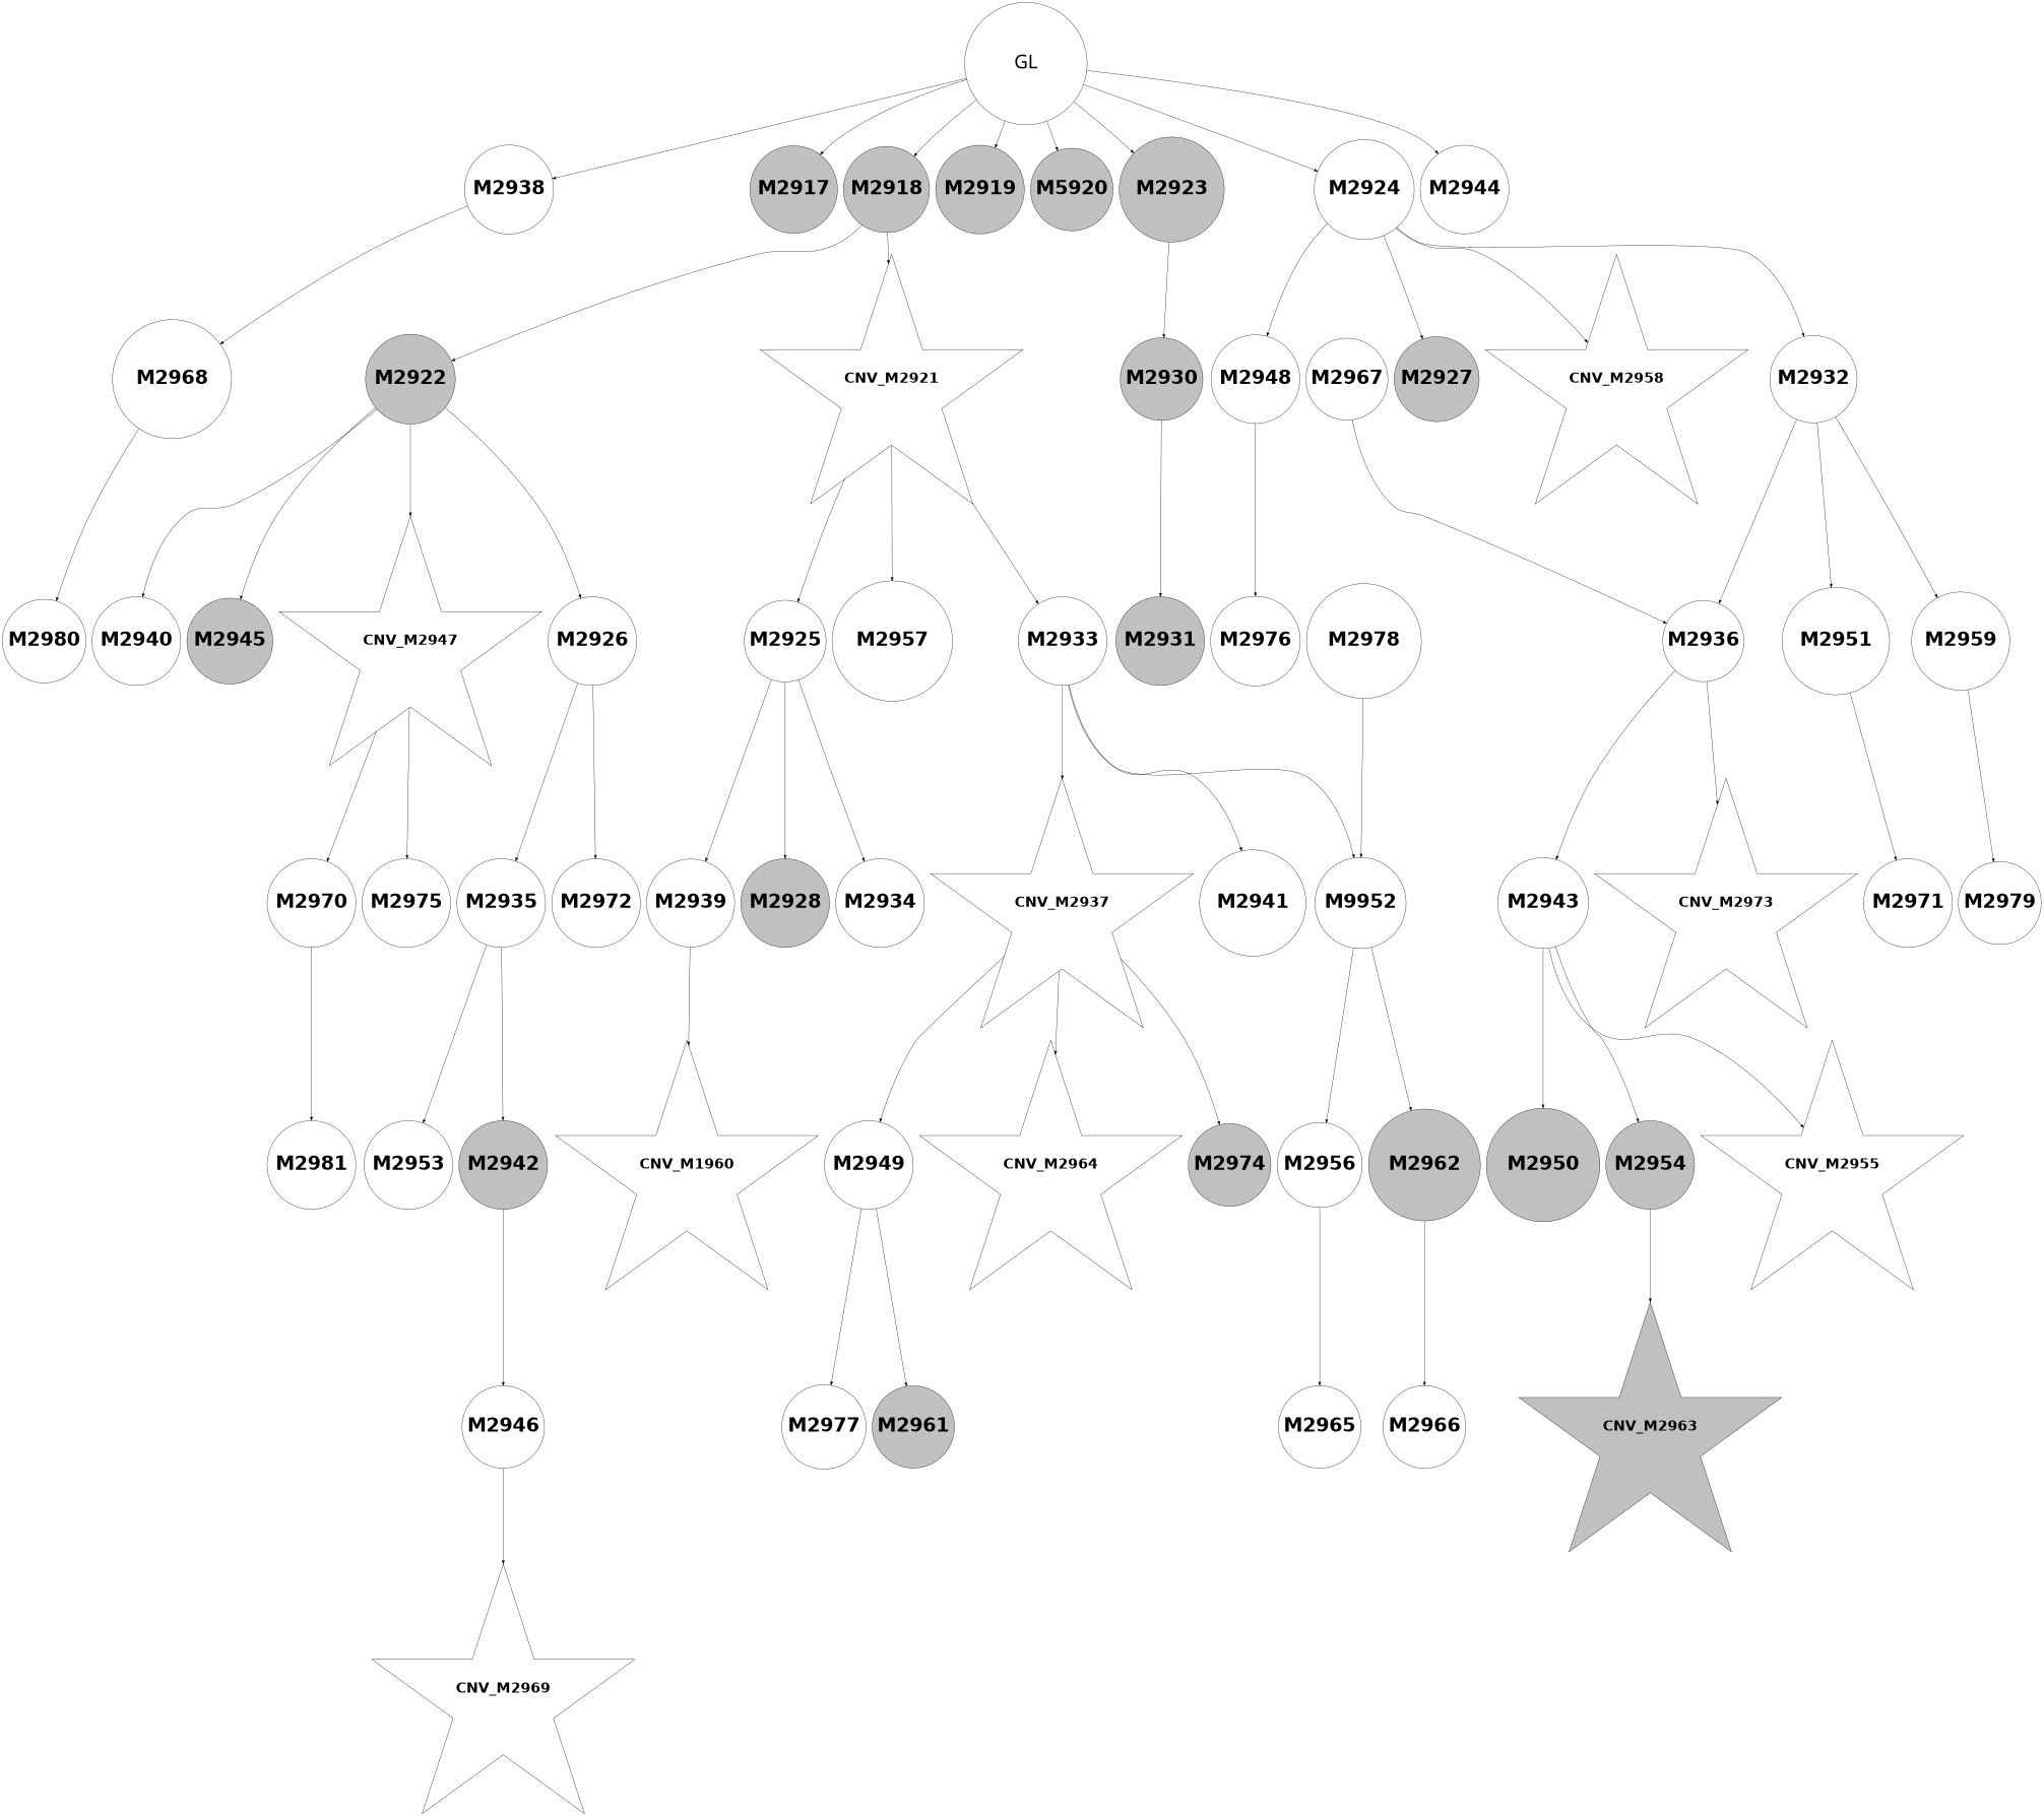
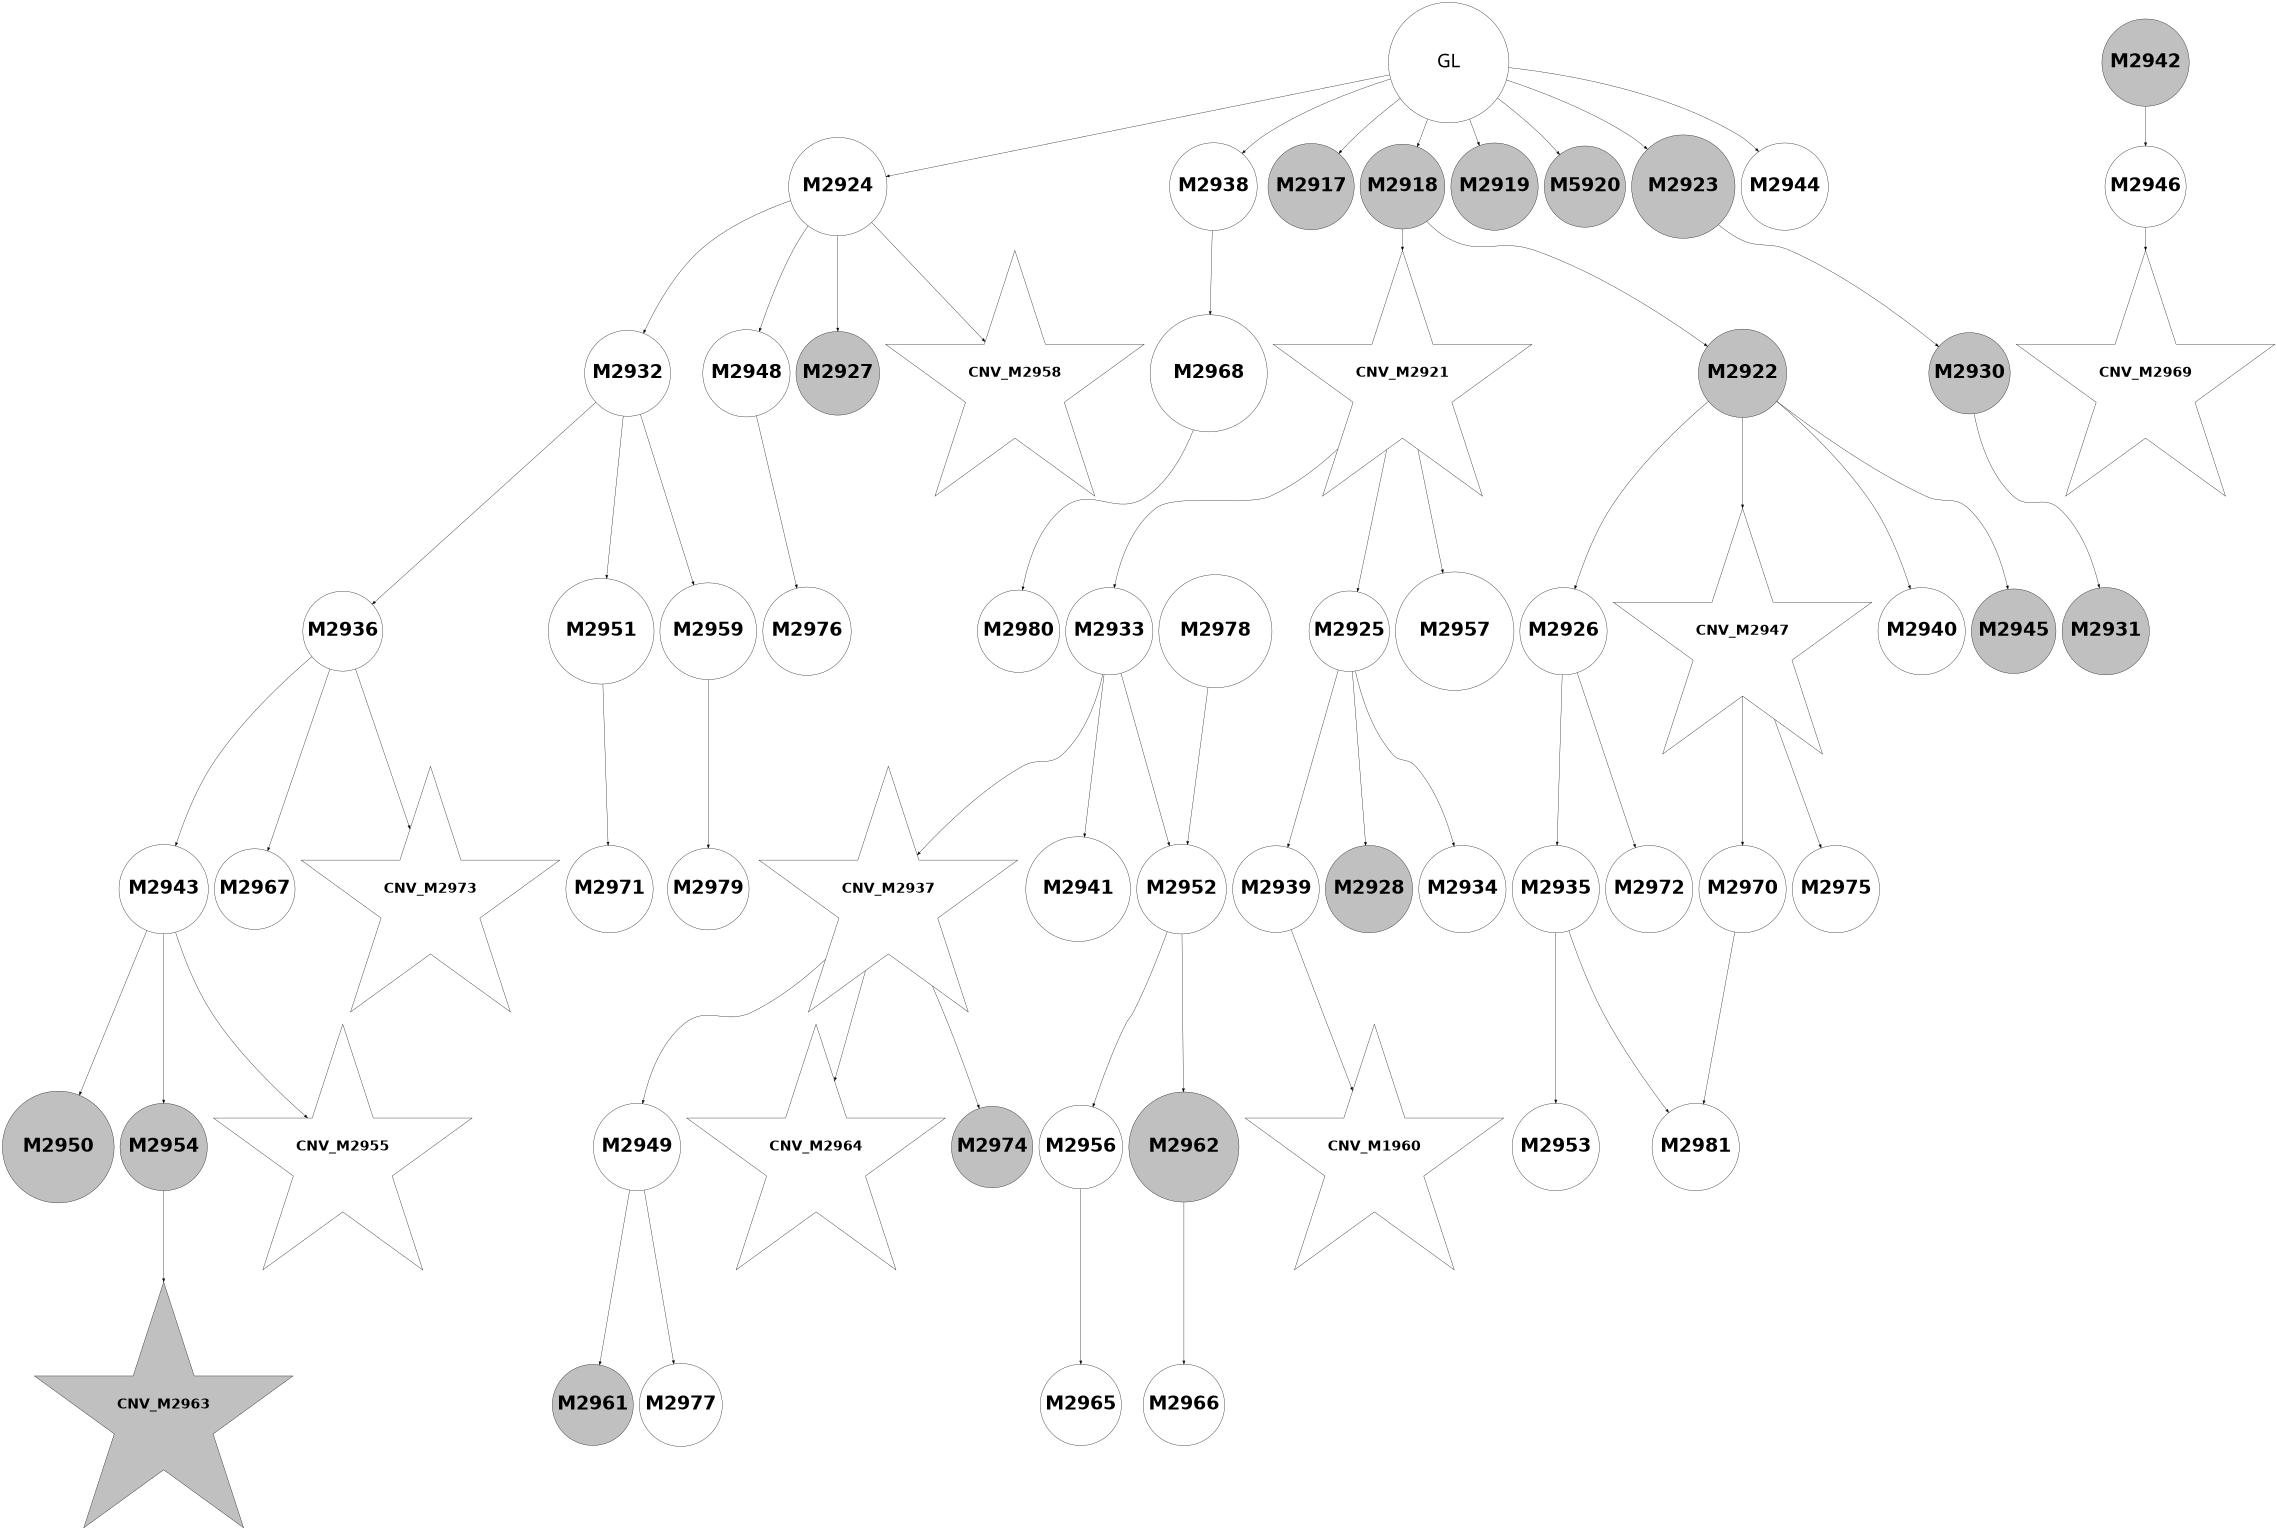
  digraph {
    node [fillcolor=white fontname="helvetica-bold" fontsize=56 shape=circle style=filled]
    n1 [height=2 label=M2932 width=2.12]
    n2 [height=2 label=M2936 width=3.27]
    n3 [height=2 label=M2951 width=4.39]
    n4 [height=2 label=M2959 width=4.02]
    n5 [height=2 label=M2943 width=3.71]
    n6 [height=2 label=M2967 width=3]
    n7 [fontsize=42 label=CNV_M2973 shape=star]
    n8 [height=2 label=M2971 width=0.94]
    n9 [height=2 label=M2979 width=2.73]
    n10 [fillcolor=grey height=2 label=M2950 width=4.64]
    n11 [fillcolor=grey height=2 label=M2954 width=0.64]
    n12 [fontsize=42 label=CNV_M2955 shape=star]
    n13 [height=2 label=M2933 width=1.78]
    n14 [fontsize=42 label=CNV_M2937 shape=star]
    n15 [height=2 label=M2941 width=4.35]
-   n16 [height=2 label=M9952 width=3.72]
+   n16 [height=2 label=M2952 width=3.72]
    n17 [height=2 label=M2949 width=0.25]
    n18 [fontsize=42 label=CNV_M2964 shape=star]
    n19 [fillcolor=grey height=2 label=M2974 width=2.81]
    n20 [height=2 label=M2956 width=3.47]
    n21 [fillcolor=grey height=2 label=M2962 width=4.57]
    n22 [fillcolor=grey height=2 label=M2961 width=3.36]
    n23 [height=2 label=M2977 width=2.45]
    n24 [height=2 label=M2965 width=2.82]
    n25 [height=2 label=M2966 width=2.79]
    n26 [height=2 label=M2978 width=4.7]
    n27 [height=2 label=M2935 width=0.88]
    n28 [fillcolor=grey height=2 label=M2942 width=0.49]
    n29 [height=2 label=M2953 width=0.35]
    n30 [height=2 label=M2946 width=2.88]
    n31 [fontsize=42 label=CNV_M2969 shape=star]
    n32 [fillcolor=grey fontsize=42 label=CNV_M2963 shape=star]
    n33 [height=2 label=M2938 width=3.64]
    n34 [height=2 label=M2968 width=4.86]
    n35 [height=2 label=M2980 width=3.42]
    n36 [height=2 label=M2939 width=3.6]
    n37 [fontsize=42 label=CNV_M1960 shape=star]
    n38 [fontsize=42 label=CNV_M2947 shape=star]
    n39 [height=2 label=M2970 width=1.72]
    n40 [height=2 label=M2975 width=1.03]
    n41 [height=2 label=M2981 width=0.29]
    n42 [height=2 label=M2948 width=0.41]
    n43 [height=2 label=M2976 width=3.67]
    n44 [fontname="arial-bold" height=5 label=GL width=5 fillcolor="" shape="" style=""]
    n45 [fillcolor=grey height=2 label=M2917 width=2.1]
    n46 [fillcolor=grey height=2 label=M2918 width=2.23]
    n47 [fillcolor=grey height=2 label=M2919 width=0.6]
    n48 [fillcolor=grey height=2 label=M5920 width=2.82]
    n49 [fillcolor=grey height=2 label=M2923 width=4.29]
    n50 [height=2 label=M2924 width=4.08]
    n51 [height=2 label=M2944 width=0.22]
    n52 [fontsize=42 label=CNV_M2921 shape=star]
    n53 [fillcolor=grey height=2 label=M2922 width=3.67]
    n54 [fillcolor=grey height=2 label=M2930 width=3.37]
    n55 [fillcolor=grey height=2 label=M2927 width=3.47]
    n56 [fontsize=42 label=CNV_M2958 shape=star]
    n57 [height=2 label=M2925 width=3.03]
    n58 [height=2 label=M2957 width=4.91]
    n59 [height=2 label=M2926 width=0.53]
    n60 [height=2 label=M2940 width=1.09]
    n61 [fillcolor=grey height=2 label=M2945 width=2.25]
    n62 [fillcolor=grey height=2 label=M2931 width=0.61]
    n63 [fillcolor=grey height=2 label=M2928 width=0.76]
    n64 [height=2 label=M2934 width=0.6]
    n65 [height=2 label=M2972 width=0.74]
    n1 -> n2
    n1 -> n3
    n1 -> n4
    n2 -> n5
-   n6 -> n2
+   n2 -> n6
    n2 -> n7
    n3 -> n8
    n4 -> n9
    n5 -> n10
    n5 -> n11
    n5 -> n12
    n11 -> n32
    n13 -> n14
    n13 -> n15
    n13 -> n16
    n14 -> n17
    n14 -> n18
    n14 -> n19
    n16 -> n20
    n16 -> n21
    n17 -> n22
    n17 -> n23
    n20 -> n24
    n21 -> n25
    n26 -> n16
-   n27 -> n28
+   n27 -> n41
    n27 -> n29
    n28 -> n30
    n30 -> n31
    n33 -> n34
    n34 -> n35
    n36 -> n37
    n38 -> n39
    n38 -> n40
    n39 -> n41
    n42 -> n43
    n44 -> n33
    n44 -> n45
    n44 -> n46
    n44 -> n47
    n44 -> n48
    n44 -> n49
    n44 -> n50
    n44 -> n51
    n46 -> n52
    n46 -> n53
    n49 -> n54
    n50 -> n1
    n50 -> n42
    n50 -> n55
    n50 -> n56
    n52 -> n13
    n52 -> n57
    n52 -> n58
    n53 -> n38
    n53 -> n59
    n53 -> n60
    n53 -> n61
    n54 -> n62
    n57 -> n36
    n57 -> n63
    n57 -> n64
    n59 -> n27
    n59 -> n65
  }
